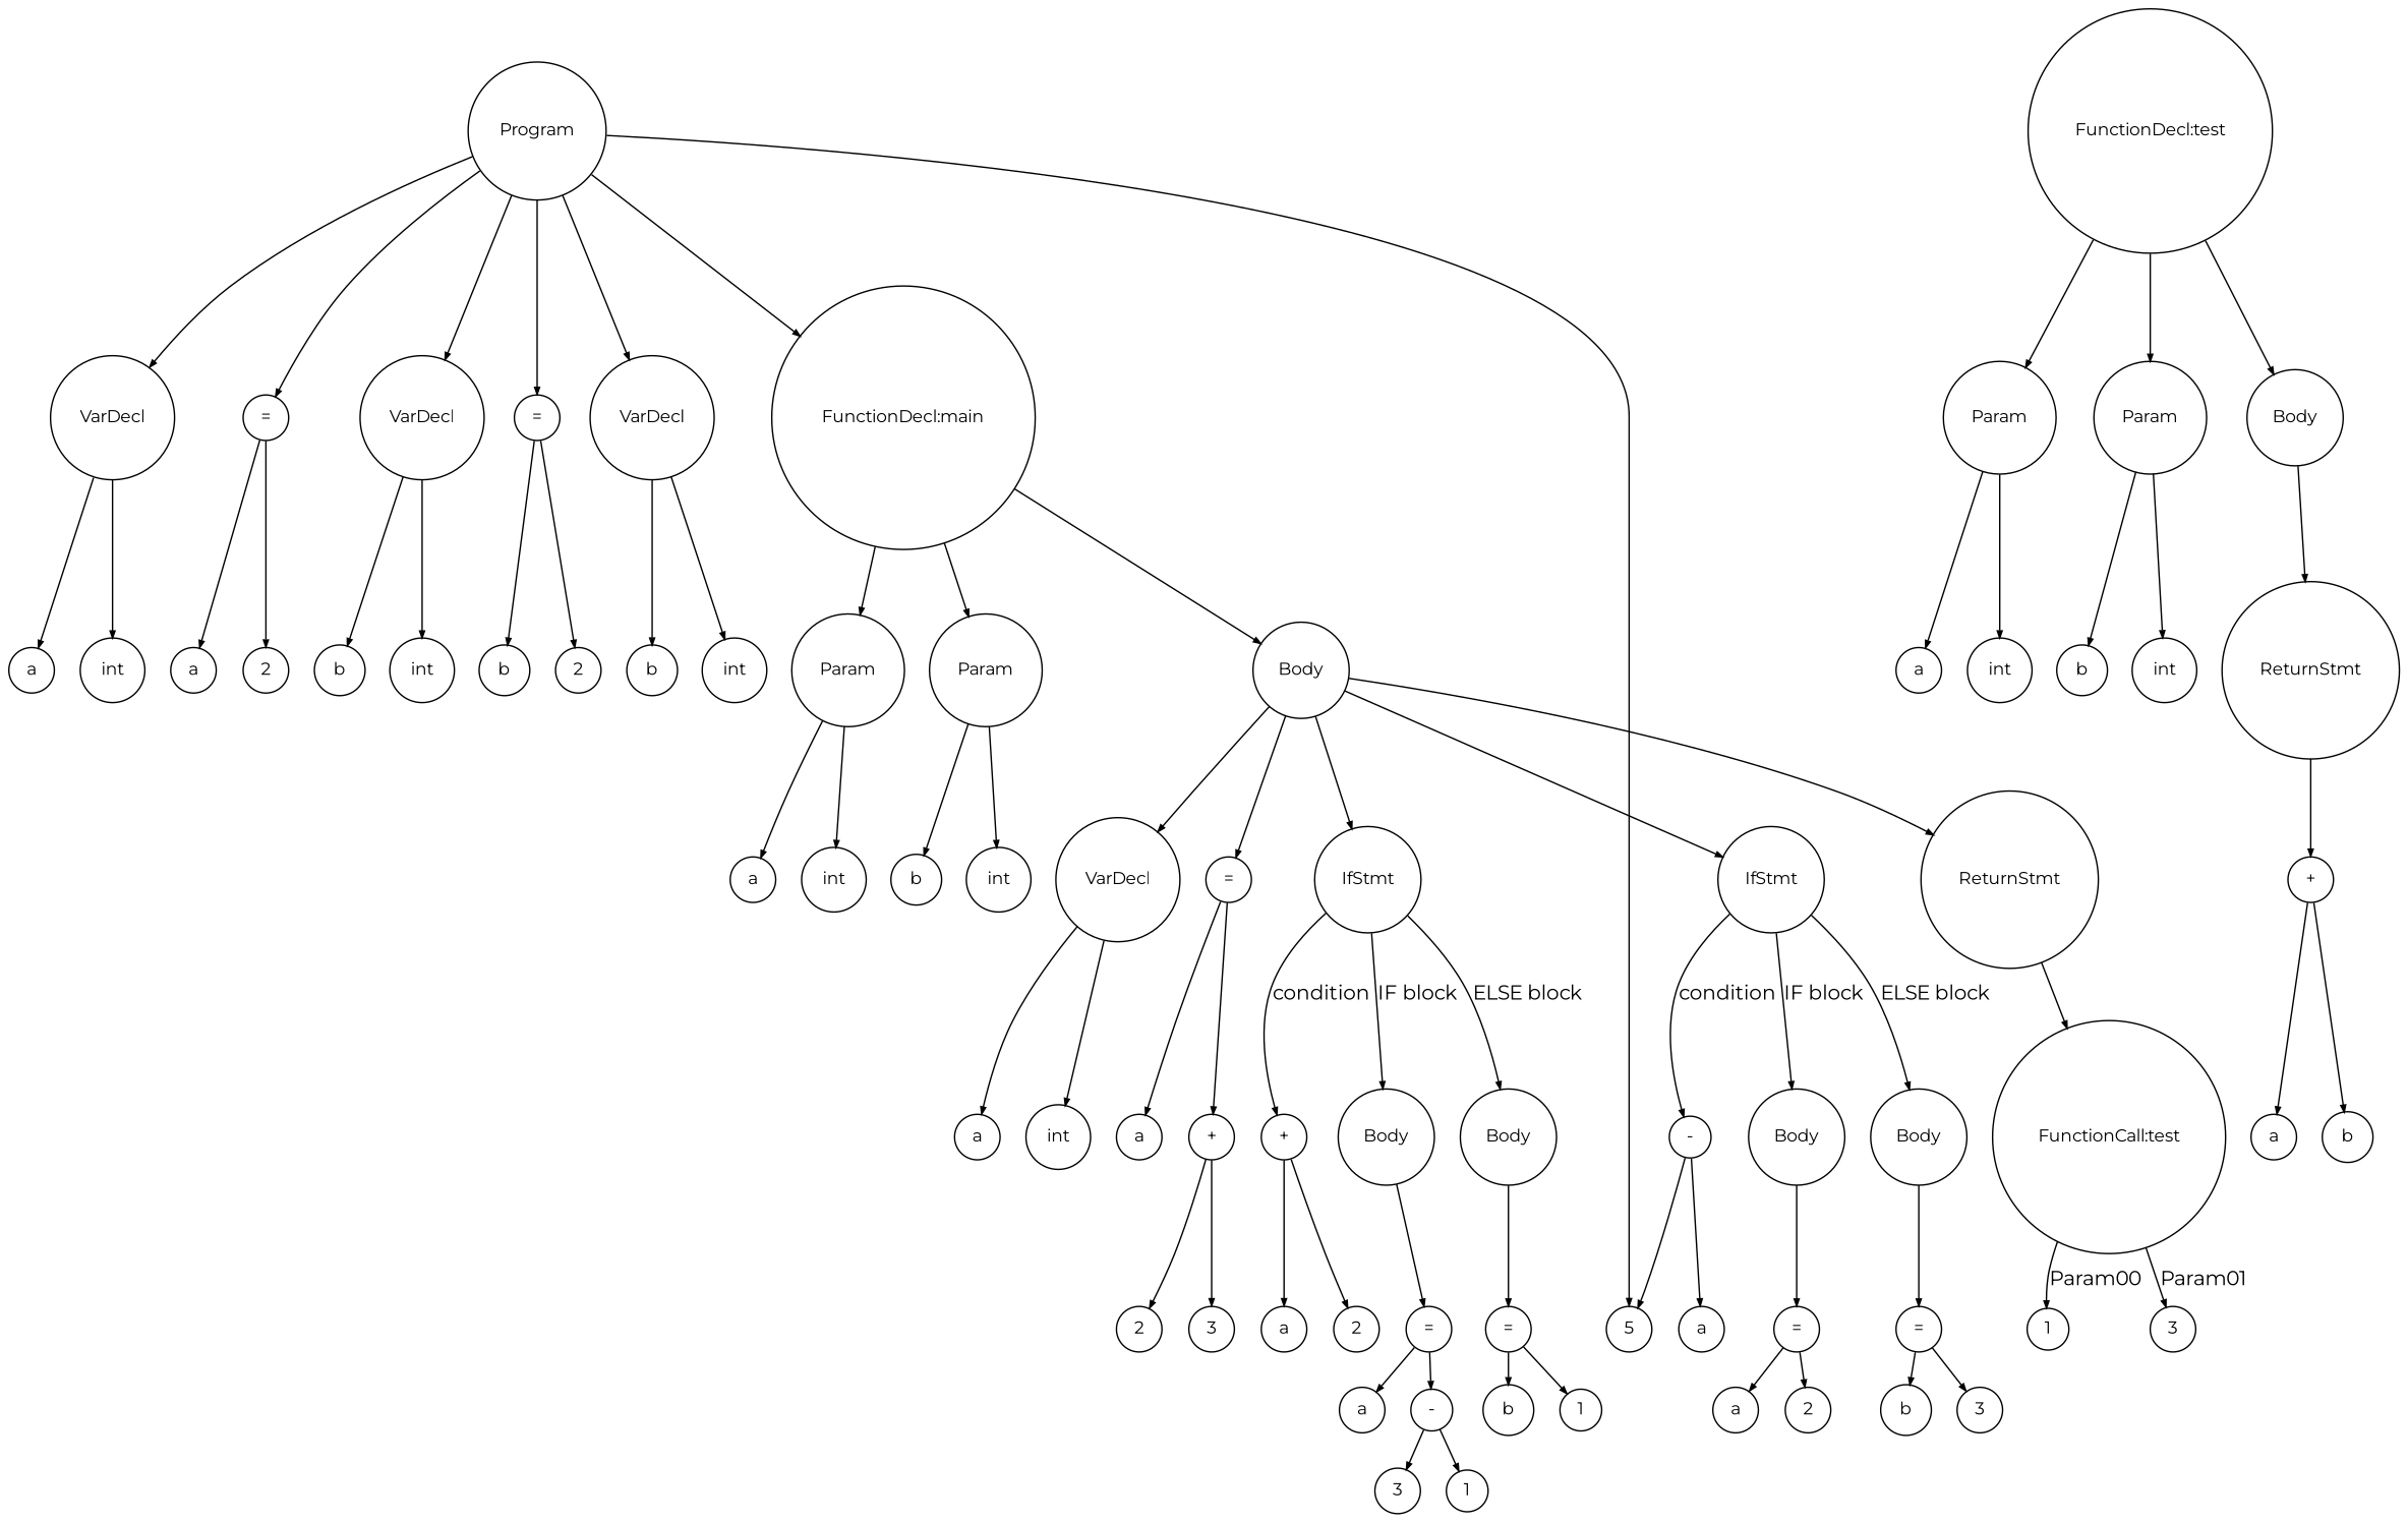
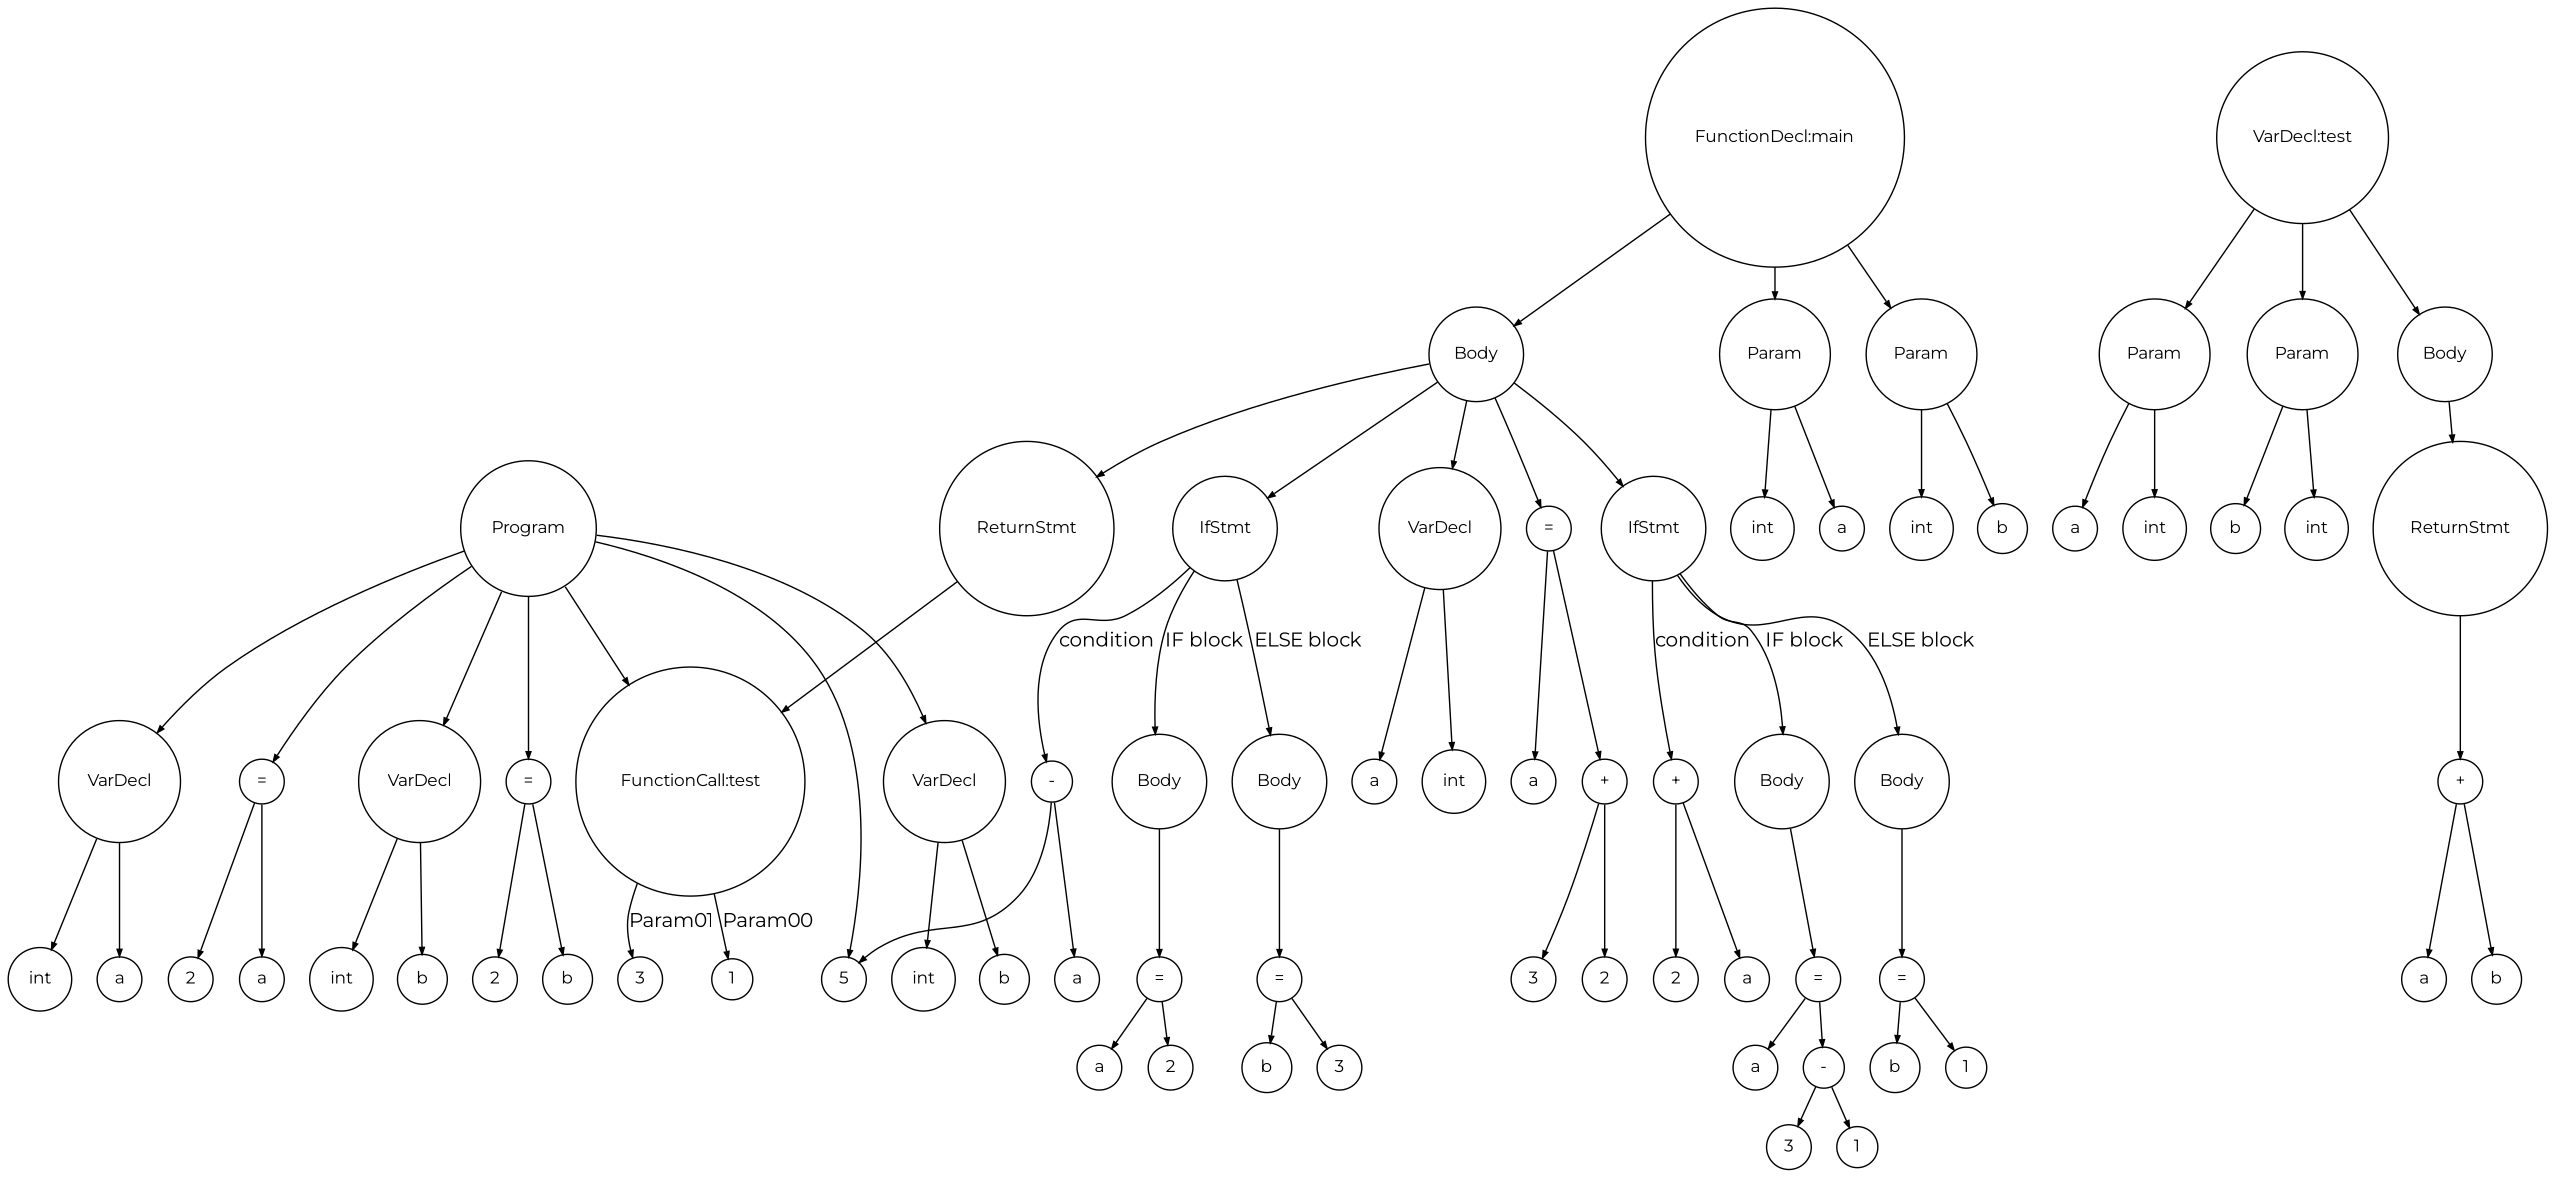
  digraph {
    fontname=Montserrat
    ranksep=.3
    node [fontname=Montserrat fontsize=12 shape=circle]
    edge [arrowsize=.5 fontname=Montserrat]
    n1 [height=.1 label=Program]
    n2 [height=.1 label=VarDecl]
    n3 [height=.1 label="="]
    n4 [height=.1 label=VarDecl]
    n5 [height=.1 label="="]
    n6 [height=.1 label=VarDecl]
    n7 [height=.1 label="FunctionDecl:main"]
    n8 [height=.1 label=5]
    n9 [height=.1 label=a]
    n10 [height=.1 label=int]
    n11 [height=.1 label=a]
    n12 [height=.1 label=2]
    n13 [height=.1 label=b]
    n14 [height=.1 label=int]
    n15 [height=.1 label=b]
    n16 [height=.1 label=2]
    n17 [height=.1 label=b]
    n18 [height=.1 label=int]
-   n19 [height=.1 label="FunctionDecl:test"]
+   n19 [height=.1 label="VarDecl:test"]
    n20 [height=.1 label=Param]
    n21 [height=.1 label=Param]
    n22 [height=.1 label=Body]
    n23 [height=.1 label=Param]
    n24 [height=.1 label=Param]
    n25 [height=.1 label=Body]
    n26 [height=.1 label=a]
    n27 [height=.1 label=int]
    n28 [height=.1 label=b]
    n29 [height=.1 label=int]
    n30 [height=.1 label=ReturnStmt]
    n31 [height=.1 label="+"]
    n32 [height=.1 label=a]
    n33 [height=.1 label=b]
    n34 [height=.1 label=a]
    n35 [height=.1 label=int]
    n36 [height=.1 label=b]
    n37 [height=.1 label=int]
    n38 [height=.1 label=VarDecl]
    n39 [height=.1 label="="]
    n40 [height=.1 label=IfStmt]
    n41 [height=.1 label=IfStmt]
    n42 [height=.1 label=ReturnStmt]
    n43 [height=.1 label=a]
    n44 [height=.1 label=int]
    n45 [height=.1 label=a]
    n46 [height=.1 label="+"]
    n47 [height=.1 label="+"]
    n48 [height=.1 label=Body]
    n49 [height=.1 label=Body]
    n50 [height=.1 label="-"]
    n51 [height=.1 label=Body]
    n52 [height=.1 label=Body]
    n53 [height=.1 label="FunctionCall:test"]
    n54 [height=.1 label=2]
    n55 [height=.1 label=3]
    n56 [height=.1 label=a]
    n57 [height=.1 label=2]
    n58 [height=.1 label="="]
    n59 [height=.1 label="="]
    n60 [height=.1 label=a]
    n61 [height=.1 label="-"]
    n62 [height=.1 label=3]
    n63 [height=.1 label=1]
    n64 [height=.1 label=b]
    n65 [height=.1 label=1]
    n66 [height=.1 label=a]
    n67 [height=.1 label="="]
    n68 [height=.1 label="="]
    n69 [height=.1 label=a]
    n70 [height=.1 label=2]
    n71 [height=.1 label=b]
    n72 [height=.1 label=3]
    n73 [height=.1 label=1]
    n74 [height=.1 label=3]
    n1 -> n2
    n1 -> n3
    n1 -> n4
    n1 -> n5
    n1 -> n6
-   n1 -> n7
+   n1 -> n53
    n1 -> n8
    n2 -> n9
    n2 -> n10
    n3 -> n11
    n3 -> n12
    n4 -> n13
    n4 -> n14
    n5 -> n15
    n5 -> n16
    n6 -> n17
    n6 -> n18
    n7 -> n23
    n7 -> n24
    n7 -> n25
    n19 -> n20
    n19 -> n21
    n19 -> n22
    n20 -> n26
    n20 -> n27
    n21 -> n28
    n21 -> n29
    n22 -> n30
    n23 -> n34
    n23 -> n35
    n24 -> n36
    n24 -> n37
    n25 -> n38
    n25 -> n39
    n25 -> n40
    n25 -> n41
    n25 -> n42
    n30 -> n31
    n31 -> n32
    n31 -> n33
    n38 -> n43
    n38 -> n44
    n39 -> n45
    n39 -> n46
    n40 -> n47 [label=condition]
    n40 -> n48 [label="IF block"]
    n40 -> n49 [label="ELSE block"]
    n41 -> n50 [label=condition]
    n41 -> n51 [label="IF block"]
    n41 -> n52 [label="ELSE block"]
    n42 -> n53
    n46 -> n54
    n46 -> n55
    n47 -> n56
    n47 -> n57
    n48 -> n58
    n49 -> n59
    n50 -> n8
    n50 -> n66
    n51 -> n67
    n52 -> n68
    n53 -> n73 [label=Param00]
    n53 -> n74 [label=Param01]
    n58 -> n60
    n58 -> n61
    n59 -> n64
    n59 -> n65
    n61 -> n62
    n61 -> n63
    n67 -> n69
    n67 -> n70
    n68 -> n71
    n68 -> n72
  }
